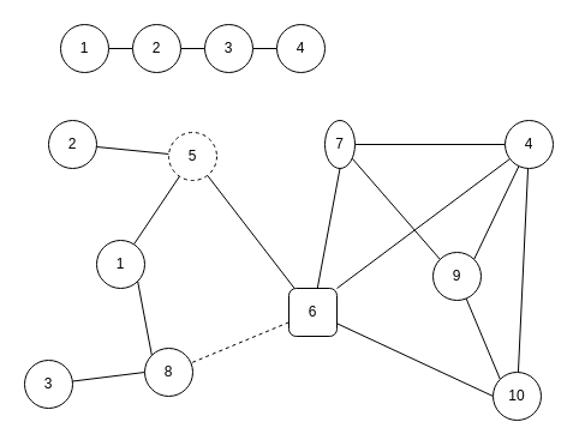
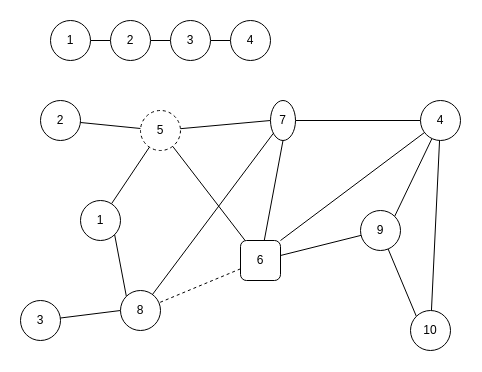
  <mxCell id="0" />
  <mxCell id="1" parent="0" />
  <mxCell id="2" style="edgeStyle=none;rounded=0;orthogonalLoop=1;jettySize=auto;html=1;fontSize=14;endArrow=none;endFill=0;" edge="1" parent="1" source="3" target="14"><mxGeometry relative="1" as="geometry" /></mxCell>
  <mxCell id="3" value="1" style="ellipse;whiteSpace=wrap;html=1;aspect=fixed;" parent="1" vertex="1"><mxGeometry x="80" y="200" width="40" height="40" as="geometry" /></mxCell>
  <mxCell id="4" style="edgeStyle=none;rounded=0;orthogonalLoop=1;jettySize=auto;html=1;fontSize=14;endArrow=none;endFill=0;" edge="1" parent="1" source="5" target="14"><mxGeometry relative="1" as="geometry" /></mxCell>
  <mxCell id="5" value="2" style="ellipse;whiteSpace=wrap;html=1;aspect=fixed;" parent="1" vertex="1"><mxGeometry x="40" y="100" width="40" height="40" as="geometry" /></mxCell>
  <mxCell id="6" style="edgeStyle=none;rounded=0;orthogonalLoop=1;jettySize=auto;html=1;entryX=0;entryY=0.5;entryDx=0;entryDy=0;fontSize=14;endArrow=none;endFill=0;" edge="1" parent="1" source="7" target="23"><mxGeometry relative="1" as="geometry" /></mxCell>
  <mxCell id="7" value="3" style="ellipse;whiteSpace=wrap;html=1;aspect=fixed;" parent="1" vertex="1"><mxGeometry x="20" y="300" width="40" height="40" as="geometry" /></mxCell>
  <mxCell id="8" style="edgeStyle=none;rounded=0;orthogonalLoop=1;jettySize=auto;html=1;entryX=0.5;entryY=1;entryDx=0;entryDy=0;fontSize=14;endArrow=none;endFill=0;" edge="1" parent="1" source="12" target="25"><mxGeometry relative="1" as="geometry" /></mxCell>
  <mxCell id="9" style="edgeStyle=none;rounded=0;orthogonalLoop=1;jettySize=auto;html=1;fontSize=14;endArrow=none;endFill=0;dashed=1;" edge="1" parent="1" source="12" target="23"><mxGeometry relative="1" as="geometry" /></mxCell>
  <mxCell id="10" style="edgeStyle=none;rounded=0;orthogonalLoop=1;jettySize=auto;html=1;fontSize=14;endArrow=none;endFill=0;" edge="1" parent="1" source="12" target="14"><mxGeometry relative="1" as="geometry" /></mxCell>
- <mxCell id="11" style="edgeStyle=none;rounded=0;orthogonalLoop=1;jettySize=auto;html=1;entryX=0;entryY=0.5;entryDx=0;entryDy=0;fontSize=14;endArrow=none;endFill=0;" edge="1" parent="1" source="12" target="26"><mxGeometry relative="1" as="geometry" /></mxCell>
+ <mxCell id="11" style="edgeStyle=none;rounded=0;orthogonalLoop=1;jettySize=auto;html=1;fontSize=14;endArrow=none;endFill=0;" edge="1" parent="1" source="12" target="21"><mxGeometry relative="1" as="geometry" /></mxCell>
  <mxCell id="12" value="6" style="whiteSpace=wrap;html=1;aspect=fixed;rounded=1;" parent="1" vertex="1"><mxGeometry x="240" y="240" width="40" height="40" as="geometry" /></mxCell>
+ <mxCell id="13" style="edgeStyle=none;rounded=0;orthogonalLoop=1;jettySize=auto;html=1;entryX=0;entryY=0.5;entryDx=0;entryDy=0;fontSize=14;endArrow=none;endFill=0;" edge="1" parent="1" source="14" target="25"><mxGeometry relative="1" as="geometry" /></mxCell>
  <mxCell id="14" value="5" style="ellipse;whiteSpace=wrap;html=1;aspect=fixed;dashed=1;" parent="1" vertex="1"><mxGeometry x="140" y="110" width="40" height="40" as="geometry" /></mxCell>
  <mxCell id="15" style="edgeStyle=none;rounded=0;orthogonalLoop=1;jettySize=auto;html=1;entryX=1;entryY=0;entryDx=0;entryDy=0;fontSize=14;endArrow=none;endFill=0;" edge="1" parent="1" source="19" target="12"><mxGeometry relative="1" as="geometry" /></mxCell>
  <mxCell id="16" style="edgeStyle=none;rounded=0;orthogonalLoop=1;jettySize=auto;html=1;entryX=1;entryY=0.5;entryDx=0;entryDy=0;fontSize=14;endArrow=none;endFill=0;" edge="1" parent="1" source="19" target="25"><mxGeometry relative="1" as="geometry" /></mxCell>
  <mxCell id="17" style="edgeStyle=none;rounded=0;orthogonalLoop=1;jettySize=auto;html=1;entryX=1;entryY=0;entryDx=0;entryDy=0;fontSize=14;endArrow=none;endFill=0;" edge="1" parent="1" source="19" target="21"><mxGeometry relative="1" as="geometry" /></mxCell>
  <mxCell id="18" style="edgeStyle=none;rounded=0;orthogonalLoop=1;jettySize=auto;html=1;fontSize=14;endArrow=none;endFill=0;" edge="1" parent="1" source="19" target="26"><mxGeometry relative="1" as="geometry" /></mxCell>
  <mxCell id="19" value="4" style="ellipse;whiteSpace=wrap;html=1;aspect=fixed;" parent="1" vertex="1"><mxGeometry x="420" y="100" width="40" height="40" as="geometry" /></mxCell>
  <mxCell id="20" style="edgeStyle=none;rounded=0;orthogonalLoop=1;jettySize=auto;html=1;entryX=0;entryY=0;entryDx=0;entryDy=0;fontSize=14;endArrow=none;endFill=0;" edge="1" parent="1" source="21" target="26"><mxGeometry relative="1" as="geometry" /></mxCell>
  <mxCell id="21" value="9" style="ellipse;whiteSpace=wrap;html=1;aspect=fixed;" vertex="1" parent="1"><mxGeometry x="360" y="210" width="40" height="40" as="geometry" /></mxCell>
  <mxCell id="22" style="edgeStyle=none;rounded=0;orthogonalLoop=1;jettySize=auto;html=1;exitX=0;exitY=0;exitDx=0;exitDy=0;fontSize=14;endArrow=none;endFill=0;entryX=1;entryY=1;entryDx=0;entryDy=0;" edge="1" parent="1" source="23" target="3"><mxGeometry relative="1" as="geometry"><mxPoint x="110" y="390" as="targetPoint" /></mxGeometry></mxCell>
  <mxCell id="23" value="8" style="ellipse;whiteSpace=wrap;html=1;aspect=fixed;" vertex="1" parent="1"><mxGeometry x="120" y="290" width="40" height="40" as="geometry" /></mxCell>
- <mxCell id="24" style="edgeStyle=none;rounded=0;orthogonalLoop=1;jettySize=auto;html=1;entryX=0;entryY=0;entryDx=0;entryDy=0;fontSize=14;endArrow=none;endFill=0;" edge="1" parent="1" source="25" target="21"><mxGeometry relative="1" as="geometry" /></mxCell>
+ <mxCell id="24" style="edgeStyle=none;rounded=0;orthogonalLoop=1;jettySize=auto;html=1;fontSize=14;endArrow=none;endFill=0;" edge="1" parent="1" source="25" target="23"><mxGeometry relative="1" as="geometry" /></mxCell>
  <mxCell id="25" value="7" style="ellipse;whiteSpace=wrap;html=1;aspect=fixed;" vertex="1" parent="1"><mxGeometry x="270" y="100" width="25" height="40" as="geometry" /></mxCell>
  <mxCell id="26" value="10" style="ellipse;whiteSpace=wrap;html=1;aspect=fixed;" vertex="1" parent="1"><mxGeometry x="410" y="310" width="40" height="40" as="geometry" /></mxCell>
  <mxCell id="27" style="edgeStyle=none;rounded=0;orthogonalLoop=1;jettySize=auto;html=1;entryX=0;entryY=0.5;entryDx=0;entryDy=0;fontSize=14;endArrow=none;endFill=0;" edge="1" parent="1" source="28" target="30"><mxGeometry relative="1" as="geometry" /></mxCell>
  <mxCell id="28" value="1" style="ellipse;whiteSpace=wrap;html=1;aspect=fixed;" vertex="1" parent="1"><mxGeometry x="50" y="20" width="40" height="40" as="geometry" /></mxCell>
  <mxCell id="29" style="edgeStyle=none;rounded=0;orthogonalLoop=1;jettySize=auto;html=1;exitX=1;exitY=0.5;exitDx=0;exitDy=0;entryX=0;entryY=0.5;entryDx=0;entryDy=0;fontSize=14;endArrow=none;endFill=0;" edge="1" parent="1" source="30" target="32"><mxGeometry relative="1" as="geometry" /></mxCell>
  <mxCell id="30" value="2" style="ellipse;whiteSpace=wrap;html=1;aspect=fixed;" vertex="1" parent="1"><mxGeometry x="110" y="20" width="40" height="40" as="geometry" /></mxCell>
  <mxCell id="31" style="edgeStyle=none;rounded=0;orthogonalLoop=1;jettySize=auto;html=1;entryX=0;entryY=0.5;entryDx=0;entryDy=0;fontSize=14;endArrow=none;endFill=0;" edge="1" parent="1" source="32" target="33"><mxGeometry relative="1" as="geometry" /></mxCell>
  <mxCell id="32" value="3" style="ellipse;whiteSpace=wrap;html=1;aspect=fixed;" vertex="1" parent="1"><mxGeometry x="170" y="20" width="40" height="40" as="geometry" /></mxCell>
  <mxCell id="33" value="4" style="ellipse;whiteSpace=wrap;html=1;aspect=fixed;" vertex="1" parent="1"><mxGeometry x="230" y="20" width="40" height="40" as="geometry" /></mxCell>
